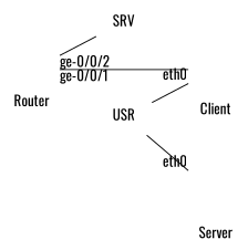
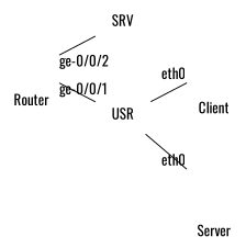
  graph {
    fontname=Oswald
    rankdir=LR
    node [fontname=Oswald shape=plaintext]
    edge [fontname=Oswald]
    n1 [label="\n\n\n\nRouter"]
    SRV
    USR
    n4 [label="\n\n\n\n\nClient"]
    n5 [label="\n\n\n\n\nServer"]
    n1 -- SRV [taillabel="ge-0/0/2"]
-   n1 -- n4 [taillabel="ge-0/0/1"]
+   n1 -- USR [taillabel="ge-0/0/1"]
    USR -- n4 [headlabel=eth0]
    USR -- n5 [headlabel=eth0]
  }
